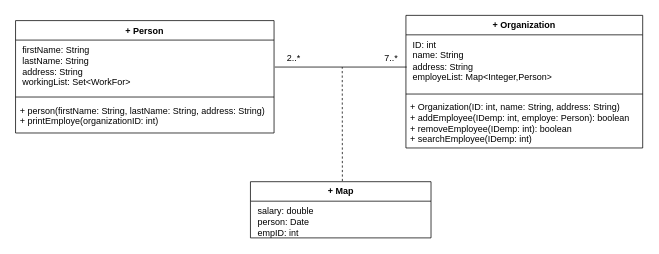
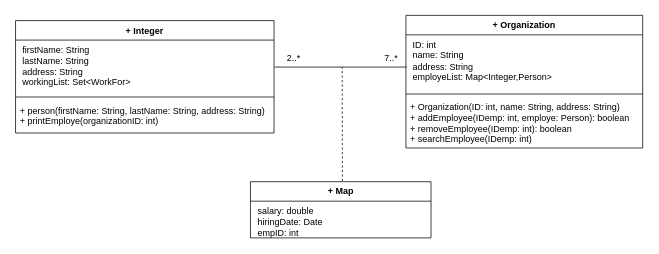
  <mxCell id="0" />
  <mxCell id="1" parent="0" />
  <mxCell id="2" value="+ Organization" style="swimlane;fontStyle=1;align=center;verticalAlign=top;childLayout=stackLayout;horizontal=1;startSize=26;horizontalStack=0;resizeParent=1;resizeParentMax=0;resizeLast=0;collapsible=1;marginBottom=0;whiteSpace=wrap;html=1;" parent="1" vertex="1"><mxGeometry x="541" y="20" width="316" height="177" as="geometry" /></mxCell>
  <mxCell id="3" value="&amp;nbsp;ID: int&lt;div&gt;&amp;nbsp;name: String&lt;/div&gt;&lt;div&gt;&amp;nbsp;address: String&lt;/div&gt;&lt;div&gt;&amp;nbsp;employeList: Map&amp;lt;Integer,Person&amp;gt;&lt;/div&gt;" style="text;strokeColor=none;fillColor=none;align=left;verticalAlign=top;spacingLeft=4;spacingRight=4;overflow=hidden;rotatable=0;points=[[0,0.5],[1,0.5]];portConstraint=eastwest;whiteSpace=wrap;html=1;" parent="2" vertex="1"><mxGeometry y="26" width="316" height="75" as="geometry" /></mxCell>
  <mxCell id="4" value="" style="line;strokeWidth=1;fillColor=none;align=left;verticalAlign=middle;spacingTop=-1;spacingLeft=3;spacingRight=3;rotatable=0;labelPosition=right;points=[];portConstraint=eastwest;strokeColor=inherit;" parent="2" vertex="1"><mxGeometry y="101" width="316" height="8" as="geometry" /></mxCell>
  <mxCell id="5" value="+ Organization(ID: int, name: String, address: String)&lt;div&gt;+ addEmployee(IDemp: int, employe: Person): boolean&lt;/div&gt;&lt;div&gt;+ removeEmployee(IDemp: int): boolean&lt;/div&gt;&lt;div&gt;+ searchEmployee(IDemp: int)&lt;/div&gt;" style="text;strokeColor=none;fillColor=none;align=left;verticalAlign=top;spacingLeft=4;spacingRight=4;overflow=hidden;rotatable=0;points=[[0,0.5],[1,0.5]];portConstraint=eastwest;whiteSpace=wrap;html=1;" parent="2" vertex="1"><mxGeometry y="109" width="316" height="68" as="geometry" /></mxCell>
- <mxCell id="6" value="+ Person" style="swimlane;fontStyle=1;align=center;verticalAlign=top;childLayout=stackLayout;horizontal=1;startSize=26;horizontalStack=0;resizeParent=1;resizeParentMax=0;resizeLast=0;collapsible=1;marginBottom=0;whiteSpace=wrap;html=1;" parent="1" vertex="1"><mxGeometry x="20" y="27" width="345" height="150" as="geometry" /></mxCell>
+ <mxCell id="6" value="+ Integer" style="swimlane;fontStyle=1;align=center;verticalAlign=top;childLayout=stackLayout;horizontal=1;startSize=26;horizontalStack=0;resizeParent=1;resizeParentMax=0;resizeLast=0;collapsible=1;marginBottom=0;whiteSpace=wrap;html=1;" parent="1" vertex="1"><mxGeometry x="20" y="27" width="345" height="150" as="geometry" /></mxCell>
  <mxCell id="7" value="&amp;nbsp;firstName: String&lt;div&gt;&amp;nbsp;lastName: String&lt;/div&gt;&lt;div&gt;&amp;nbsp;address: String&lt;br&gt;&lt;div&gt;&amp;nbsp;workingList: Set&amp;lt;WorkFor&amp;gt;&lt;/div&gt;&lt;/div&gt;" style="text;strokeColor=none;fillColor=none;align=left;verticalAlign=top;spacingLeft=4;spacingRight=4;overflow=hidden;rotatable=0;points=[[0,0.5],[1,0.5]];portConstraint=eastwest;whiteSpace=wrap;html=1;" parent="6" vertex="1"><mxGeometry y="26" width="345" height="71" as="geometry" /></mxCell>
  <mxCell id="8" value="" style="line;strokeWidth=1;fillColor=none;align=left;verticalAlign=middle;spacingTop=-1;spacingLeft=3;spacingRight=3;rotatable=0;labelPosition=right;points=[];portConstraint=eastwest;strokeColor=inherit;" parent="6" vertex="1"><mxGeometry y="97" width="345" height="10" as="geometry" /></mxCell>
  <mxCell id="9" value="+ person(firstName: String, lastName: String, address: String)&amp;nbsp;&lt;div&gt;+ printEmploye(organizationID: int)&lt;/div&gt;" style="text;strokeColor=none;fillColor=none;align=left;verticalAlign=top;spacingLeft=4;spacingRight=4;overflow=hidden;rotatable=0;points=[[0,0.5],[1,0.5]];portConstraint=eastwest;whiteSpace=wrap;html=1;" parent="6" vertex="1"><mxGeometry y="107" width="345" height="43" as="geometry" /></mxCell>
  <mxCell id="10" value="" style="line;strokeWidth=1;fillColor=none;align=left;verticalAlign=middle;spacingTop=-1;spacingLeft=3;spacingRight=3;rotatable=0;labelPosition=right;points=[];portConstraint=eastwest;strokeColor=inherit;" parent="1" vertex="1"><mxGeometry x="366" y="85" width="176" height="8" as="geometry" /></mxCell>
  <mxCell id="11" value="" style="endArrow=none;dashed=1;html=1;rounded=0;exitX=0.509;exitY=-0.01;exitDx=0;exitDy=0;exitPerimeter=0;" parent="1" source="14" edge="1"><mxGeometry width="50" height="50" relative="1" as="geometry"><mxPoint x="456" y="239" as="sourcePoint" /><mxPoint x="456" y="89" as="targetPoint" /></mxGeometry></mxCell>
  <mxCell id="12" value="&lt;span style=&quot;font-weight: normal;&quot;&gt;7..*&lt;/span&gt;" style="text;align=center;fontStyle=1;verticalAlign=middle;spacingLeft=3;spacingRight=3;strokeColor=none;rotatable=0;points=[[0,0.5],[1,0.5]];portConstraint=eastwest;html=1;" parent="1" vertex="1"><mxGeometry x="500" y="70" width="42" height="15" as="geometry" /></mxCell>
  <mxCell id="13" value="&lt;span style=&quot;font-weight: normal;&quot;&gt;2..*&lt;/span&gt;" style="text;align=center;fontStyle=1;verticalAlign=middle;spacingLeft=3;spacingRight=3;strokeColor=none;rotatable=0;points=[[0,0.5],[1,0.5]];portConstraint=eastwest;html=1;" parent="1" vertex="1"><mxGeometry x="370" y="68.5" width="42" height="18" as="geometry" /></mxCell>
  <mxCell id="14" value="&lt;b&gt;+ Map&lt;/b&gt;" style="swimlane;fontStyle=0;childLayout=stackLayout;horizontal=1;startSize=26;fillColor=none;horizontalStack=0;resizeParent=1;resizeParentMax=0;resizeLast=0;collapsible=1;marginBottom=0;whiteSpace=wrap;html=1;" parent="1" vertex="1"><mxGeometry x="333.5" y="242" width="241" height="75" as="geometry" /></mxCell>
- <mxCell id="15" value="&amp;nbsp;&lt;span style=&quot;background-color: initial;&quot;&gt;salary: double&lt;/span&gt;&lt;div&gt;&amp;nbsp;person: Date&lt;/div&gt;&lt;div&gt;&amp;nbsp;empID: int&lt;/div&gt;" style="text;strokeColor=none;fillColor=none;align=left;verticalAlign=top;spacingLeft=4;spacingRight=4;overflow=hidden;rotatable=0;points=[[0,0.5],[1,0.5]];portConstraint=eastwest;whiteSpace=wrap;html=1;" parent="14" vertex="1"><mxGeometry y="26" width="241" height="49" as="geometry" /></mxCell>
+ <mxCell id="15" value="&amp;nbsp;&lt;span style=&quot;background-color: initial;&quot;&gt;salary: double&lt;/span&gt;&lt;div&gt;&amp;nbsp;hiringDate: Date&lt;/div&gt;&lt;div&gt;&amp;nbsp;empID: int&lt;/div&gt;" style="text;strokeColor=none;fillColor=none;align=left;verticalAlign=top;spacingLeft=4;spacingRight=4;overflow=hidden;rotatable=0;points=[[0,0.5],[1,0.5]];portConstraint=eastwest;whiteSpace=wrap;html=1;" parent="14" vertex="1"><mxGeometry y="26" width="241" height="49" as="geometry" /></mxCell>
